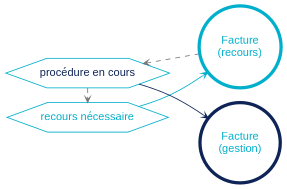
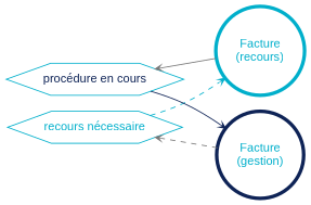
  digraph {
    fontname=arial
    rankdir=LR
    node [color="#00afcb" fontcolor="#00afcb" fontname=arial penwidth=1 shape=polygon]
    edge [arrowhead=open arrowsize=0.7 color="#777777" fontname=arial style=solid]
    n1 [label="recours nécessaire" sides=6]
    n2 [fontcolor="#0e2356" label="procédure en cours" sides=6]
    n3 [label="Facture\n(recours)" penwidth=4 shape=circle]
    n4 [color="#0e2356" label="Facture\n(gestion)" penwidth=4 shape=circle]
    subgraph sub_1 {
      rank=same
      n1
      n2
    }
-   n1 -> n3 [color="#00afcb"]
+   n1 -> n3 [color="#00afcb" style=dashed]
    n2 -> n4 [color="#0e2356"]
-   n3 -> n2 [style=dashed]
-   n2 -> n1 [style=dashed]
+   n3 -> n2
+   n4 -> n1 [style=dashed]
  }
